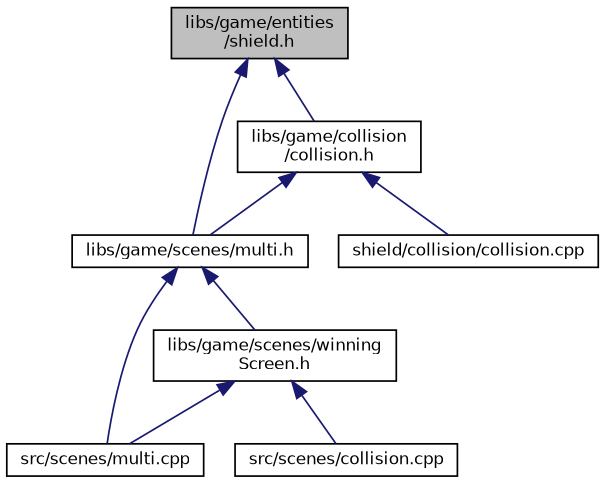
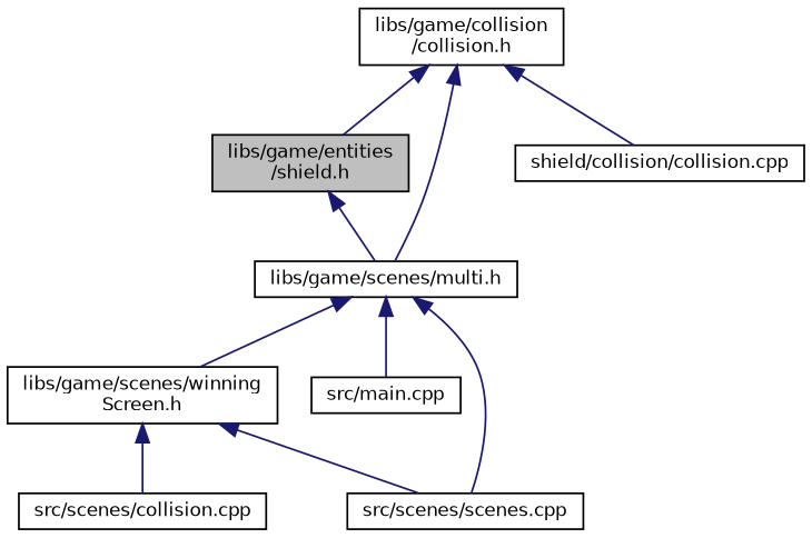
  digraph {
    node [color=black fillcolor=white fontname=Helvetica fontsize=10 shape=record style=filled]
    edge [color=midnightblue dir=back fontname=Helvetica fontsize=10 labelfontname=Helvetica labelfontsize=10 style=solid]
    n1 [fillcolor=grey75 fontcolor=black height=0.2 label="libs/game/entities\l/shield.h" width=0.4]
    n2 [height=0.2 label="libs/game/collision\l/collision.h" width=0.4]
    n3 [height=0.2 label="libs/game/scenes/multi.h" width=0.4]
    n4 [height=0.2 label="shield/collision/collision.cpp" width=0.4]
    n5 [height=0.2 label="libs/game/scenes/winning\lScreen.h" width=0.4]
-   n7 [height=0.2 label="src/scenes/multi.cpp" width=0.4]
+   n6 [height=0.2 label="src/main.cpp" width=0.4]
+   n7 [height=0.2 label="src/scenes/scenes.cpp" width=0.4]
    n8 [height=0.2 label="src/scenes/collision.cpp" width=0.4]
-   n1 -> n2
+   n2 -> n1
    n1 -> n3
    n2 -> n3
    n2 -> n4
    n3 -> n5
+   n3 -> n6
    n3 -> n7
    n5 -> n7
    n5 -> n8
  }
